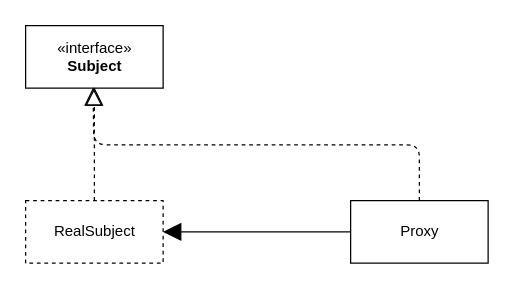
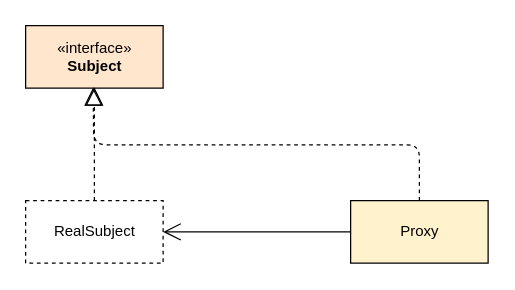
  <mxCell id="0" />
  <mxCell id="1" parent="0" />
- <mxCell id="2" value="«interface»&lt;br&gt;&lt;b&gt;Subject&lt;/b&gt;" style="html=1;" parent="1" vertex="1"><mxGeometry x="20" y="20" width="110" height="50" as="geometry" /></mxCell>
- <mxCell id="3" value="Proxy" style="html=1;" parent="1" vertex="1"><mxGeometry x="280" y="160" width="110" height="50" as="geometry" /></mxCell>
+ <mxCell id="2" value="«interface»&lt;br&gt;&lt;b&gt;Subject&lt;/b&gt;" style="html=1;fillColor=#ffe6cc;" parent="1" vertex="1"><mxGeometry x="20" y="20" width="110" height="50" as="geometry" /></mxCell>
+ <mxCell id="3" value="Proxy" style="html=1;fillColor=#fff2cc;" parent="1" vertex="1"><mxGeometry x="280" y="160" width="110" height="50" as="geometry" /></mxCell>
  <mxCell id="4" value="RealSubject" style="html=1;dashed=1;" parent="1" vertex="1"><mxGeometry x="20" y="160" width="110" height="50" as="geometry" /></mxCell>
  <mxCell id="5" value="" style="endArrow=block;dashed=1;endFill=0;endSize=12;html=1;exitX=0.5;exitY=0;exitDx=0;exitDy=0;" parent="1" source="4" edge="1"><mxGeometry width="160" relative="1" as="geometry"><mxPoint x="-85" y="69.5" as="sourcePoint" /><mxPoint x="75" y="69.5" as="targetPoint" /></mxGeometry></mxCell>
  <mxCell id="6" value="" style="endArrow=block;dashed=1;endFill=0;endSize=12;html=1;exitX=0.5;exitY=0;exitDx=0;exitDy=0;edgeStyle=orthogonalEdgeStyle;" parent="1" source="3" edge="1"><mxGeometry width="160" relative="1" as="geometry"><mxPoint x="74" y="160" as="sourcePoint" /><mxPoint x="74" y="69.5" as="targetPoint" /></mxGeometry></mxCell>
- <mxCell id="7" value="" style="endArrow=block;endFill=1;endSize=12;html=1;entryX=1;entryY=0.5;entryDx=0;entryDy=0;" parent="1" source="3" target="4" edge="1"><mxGeometry width="160" relative="1" as="geometry"><mxPoint x="20" y="230" as="sourcePoint" /><mxPoint x="180" y="230" as="targetPoint" /></mxGeometry></mxCell>
+ <mxCell id="7" value="" style="endArrow=open;endFill=1;endSize=12;html=1;entryX=1;entryY=0.5;entryDx=0;entryDy=0;" parent="1" source="3" target="4" edge="1"><mxGeometry width="160" relative="1" as="geometry"><mxPoint x="20" y="230" as="sourcePoint" /><mxPoint x="180" y="230" as="targetPoint" /></mxGeometry></mxCell>
